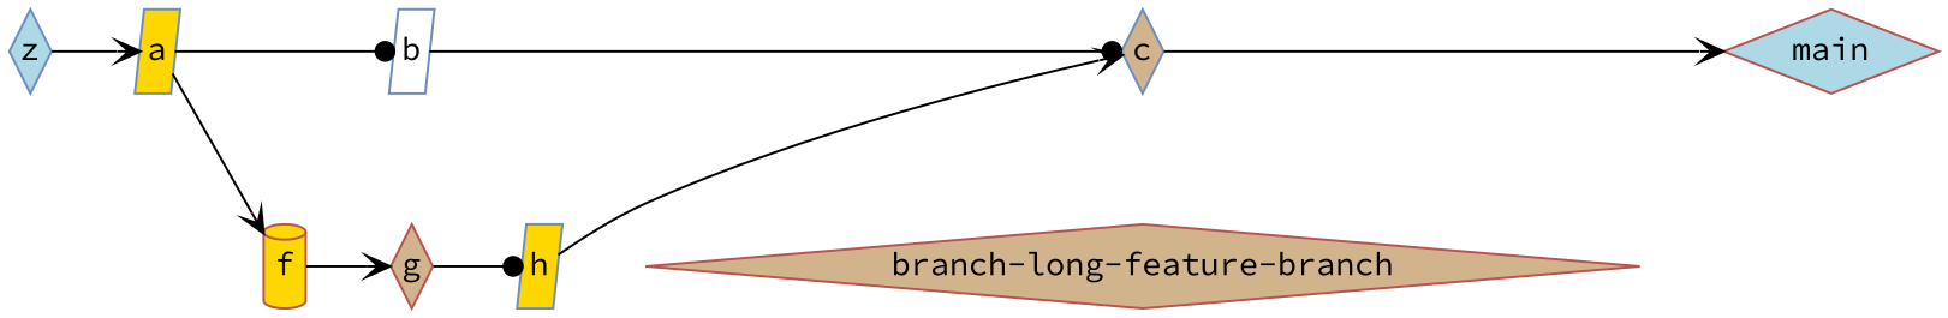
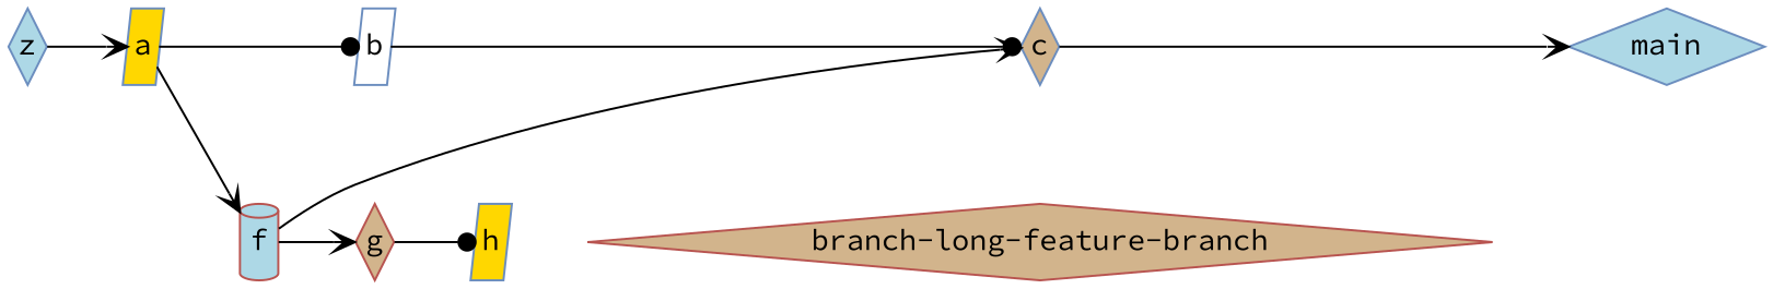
  digraph {
    bgcolor=white
    fontname="Source Code Pro"
    rankdir=LR
    node [color="#6c8ebf" fillcolor=gold fixedsize=true fontcolor=black fontname="Source Code Pro" group=gbox1 shape=diamond style=filled]
    edge [arrowhead=vee color=black fontname="Source Code Pro" weight=2]
    n1 [fillcolor=lightblue label=z width=0.25]
    n2 [label=a shape=parallelogram width=0.25]
    n3 [fillcolor=white label=b shape=parallelogram width=0.25]
-   n4 [color="#b85450" group=gbox2 label=f shape=cylinder width=0.25]
+   n4 [color="#b85450" fillcolor=lightblue group=gbox2 label=f shape=cylinder width=0.25]
    n5 [fillcolor=tan label=c width=0.25]
    n6 [color="#b85450" fillcolor=tan group=gbox2 label=g width=0.25]
-   n7 [color="#b85450" fillcolor=lightblue fixedsize=false label=main width=0.25]
+   n7 [fillcolor=lightblue fixedsize=false label=main width=0.25]
    n8 [group=gbox2 label=h shape=parallelogram width=0.25]
    n9 [color="#b85450" fillcolor=tan fixedsize=false group=gbox2 label="branch-long-feature-branch" width=0.25]
    n1 -> n2
    n2 -> n3 [arrowhead=dot]
    n2 -> n4
    n3 -> n5 [arrowhead=dot]
    n4 -> n6
    n5 -> n7
    n6 -> n8 [arrowhead=dot]
-   n8 -> n5
+   n4 -> n5
    n8 -> n9 [arrowhead=none style=invis]
  }
